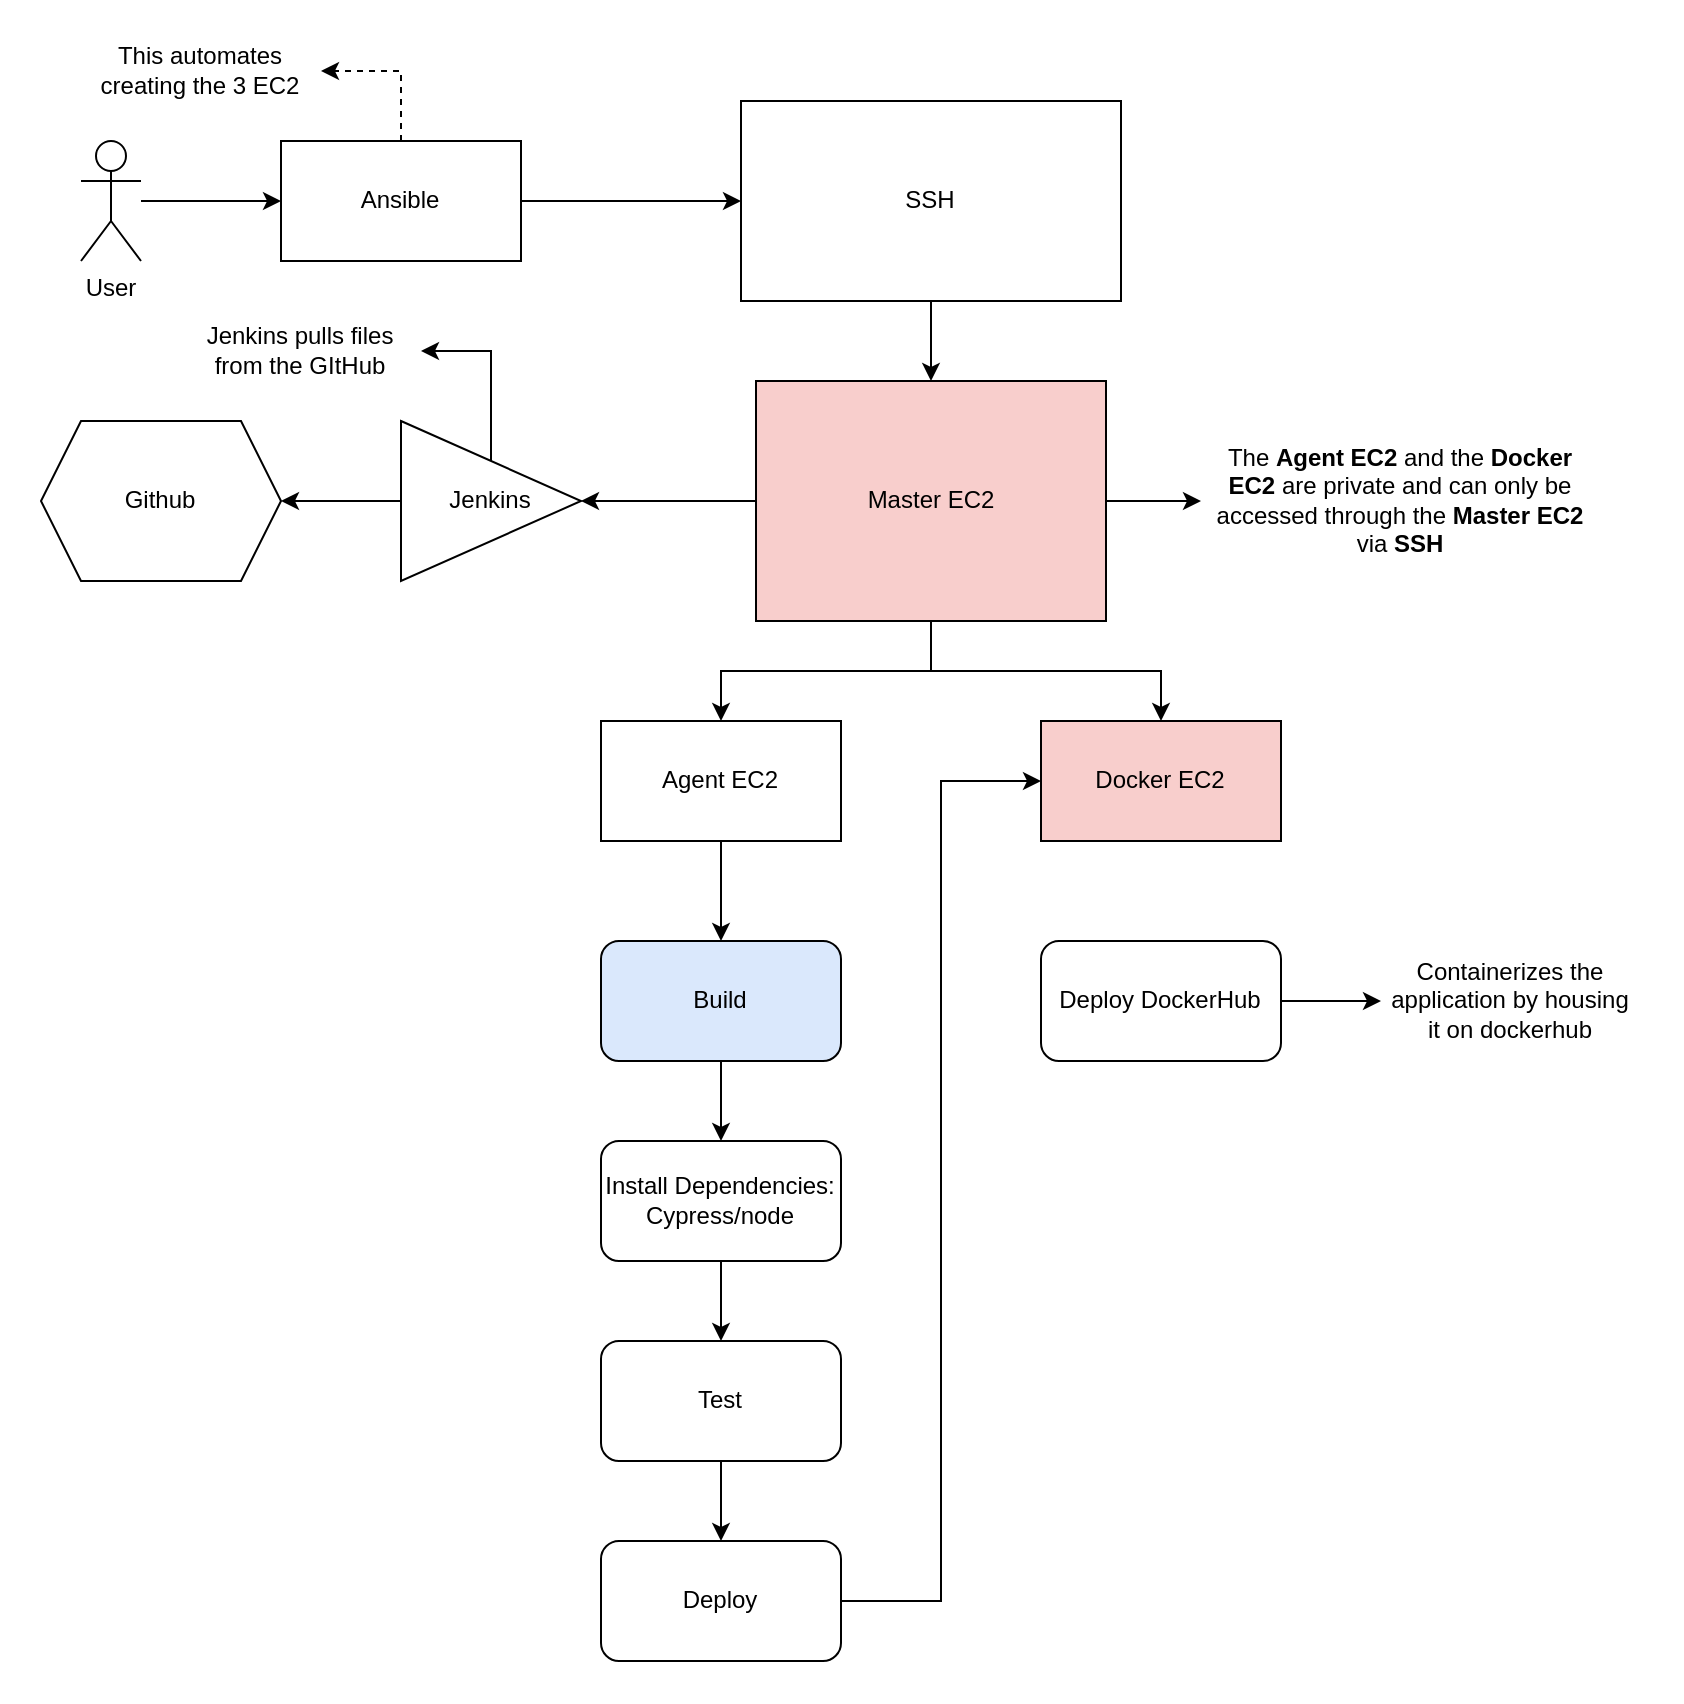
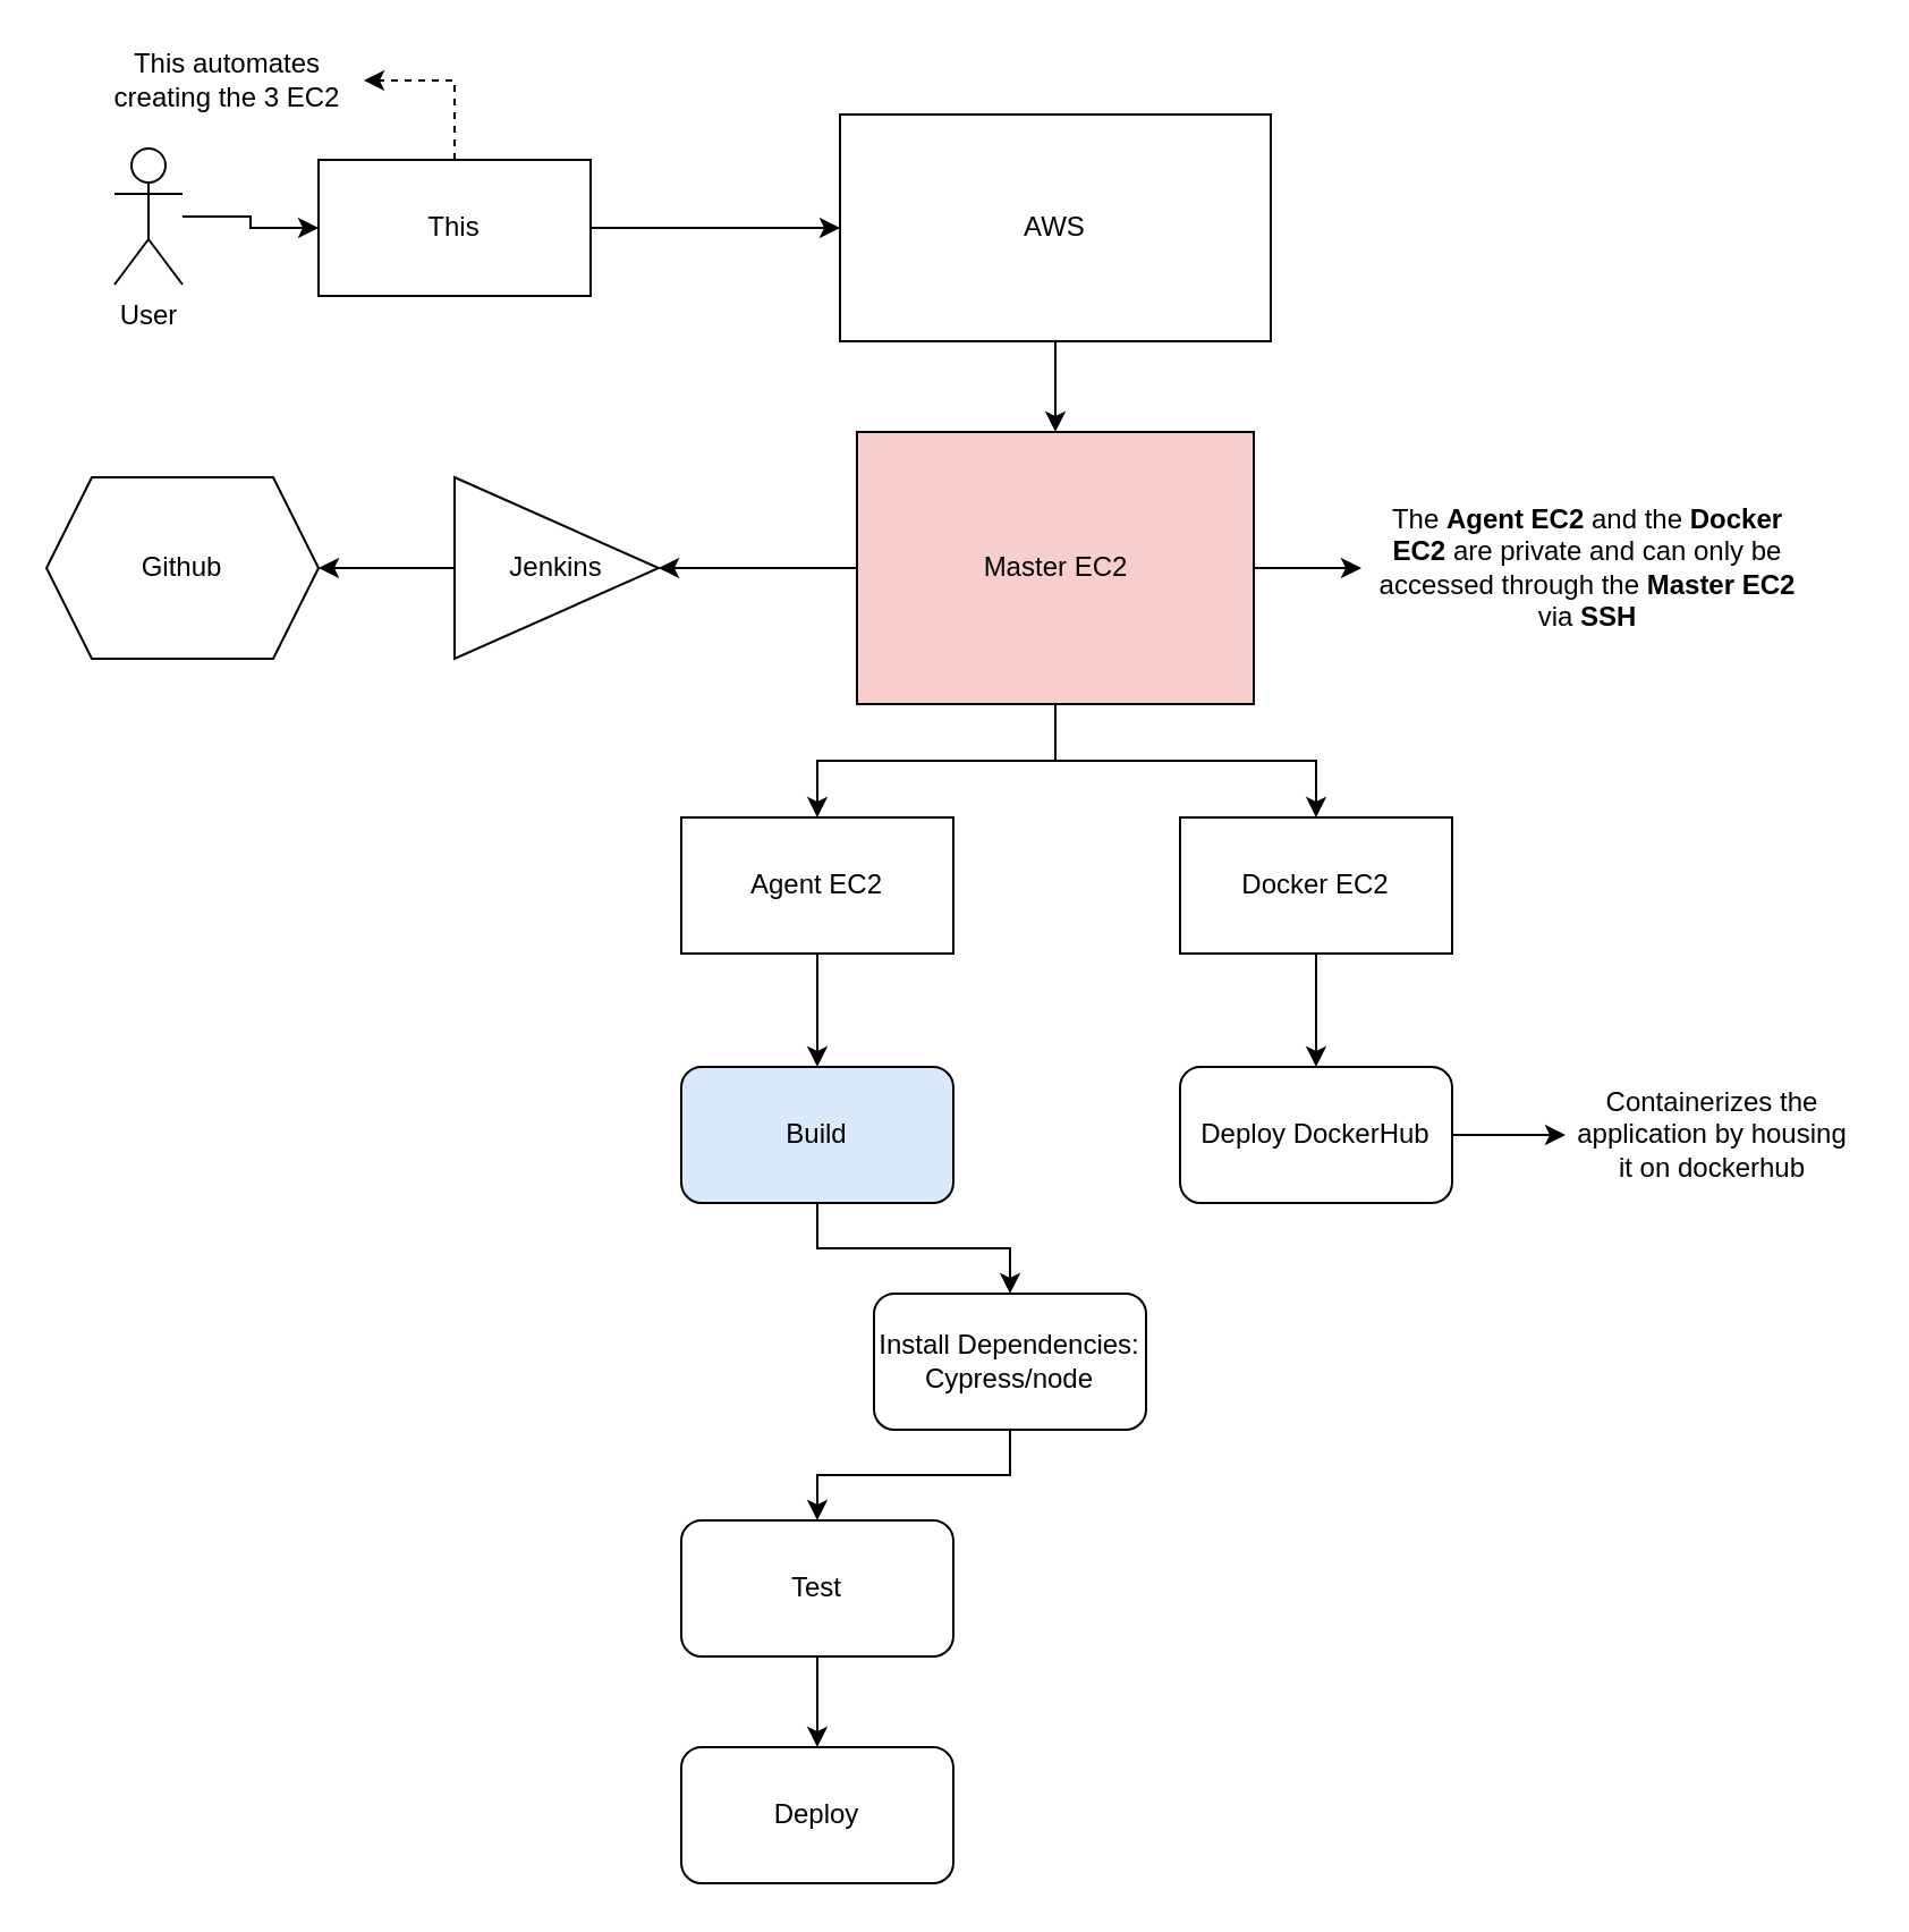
  <mxCell id="0" />
  <mxCell id="1" parent="0" />
  <mxCell id="2" style="edgeStyle=orthogonalEdgeStyle;rounded=0;orthogonalLoop=1;jettySize=auto;html=1;" edge="1" parent="1" source="3" target="13"><mxGeometry relative="1" as="geometry"><Array as="points"><mxPoint x="465" y="180" /><mxPoint x="465" y="180" /></Array></mxGeometry></mxCell>
- <mxCell id="3" value="SSH" style="rounded=0;whiteSpace=wrap;html=1;" vertex="1" parent="1"><mxGeometry x="370" y="50" width="190" height="100" as="geometry" /></mxCell>
+ <mxCell id="3" value="AWS" style="rounded=0;whiteSpace=wrap;html=1;" vertex="1" parent="1"><mxGeometry x="370" y="50" width="190" height="100" as="geometry" /></mxCell>
  <mxCell id="4" style="edgeStyle=orthogonalEdgeStyle;rounded=0;orthogonalLoop=1;jettySize=auto;html=1;" edge="1" parent="1" source="5" target="8"><mxGeometry relative="1" as="geometry" /></mxCell>
- <mxCell id="5" value="User" style="shape=umlActor;verticalLabelPosition=bottom;verticalAlign=top;html=1;outlineConnect=0;" vertex="1" parent="1"><mxGeometry x="40" y="70" width="30" height="60" as="geometry" /></mxCell>
+ <mxCell id="5" value="User" style="shape=umlActor;verticalLabelPosition=bottom;verticalAlign=top;html=1;outlineConnect=0;" vertex="1" parent="1"><mxGeometry x="50" y="65" width="30" height="60" as="geometry" /></mxCell>
  <mxCell id="6" style="edgeStyle=orthogonalEdgeStyle;rounded=0;orthogonalLoop=1;jettySize=auto;html=1;" edge="1" parent="1" source="8"><mxGeometry relative="1" as="geometry"><mxPoint x="370" y="100" as="targetPoint" /></mxGeometry></mxCell>
  <mxCell id="7" style="edgeStyle=orthogonalEdgeStyle;rounded=0;orthogonalLoop=1;jettySize=auto;html=1;entryX=1;entryY=0.5;entryDx=0;entryDy=0;dashed=1;" edge="1" parent="1" source="8" target="32"><mxGeometry relative="1" as="geometry" /></mxCell>
- <mxCell id="8" value="Ansible" style="rounded=0;whiteSpace=wrap;html=1;" vertex="1" parent="1"><mxGeometry x="140" y="70" width="120" height="60" as="geometry" /></mxCell>
+ <mxCell id="8" value="This" style="rounded=0;whiteSpace=wrap;html=1;" vertex="1" parent="1"><mxGeometry x="140" y="70" width="120" height="60" as="geometry" /></mxCell>
  <mxCell id="9" style="edgeStyle=orthogonalEdgeStyle;rounded=0;orthogonalLoop=1;jettySize=auto;html=1;entryX=0.5;entryY=0;entryDx=0;entryDy=0;" edge="1" parent="1" source="13" target="15"><mxGeometry relative="1" as="geometry" /></mxCell>
  <mxCell id="10" style="edgeStyle=orthogonalEdgeStyle;rounded=0;orthogonalLoop=1;jettySize=auto;html=1;entryX=0.5;entryY=0;entryDx=0;entryDy=0;" edge="1" parent="1" source="13" target="17"><mxGeometry relative="1" as="geometry" /></mxCell>
  <mxCell id="11" style="edgeStyle=orthogonalEdgeStyle;rounded=0;orthogonalLoop=1;jettySize=auto;html=1;entryX=1;entryY=0.5;entryDx=0;entryDy=0;" edge="1" parent="1" source="13" target="21"><mxGeometry relative="1" as="geometry" /></mxCell>
  <mxCell id="12" style="edgeStyle=orthogonalEdgeStyle;rounded=0;orthogonalLoop=1;jettySize=auto;html=1;" edge="1" parent="1" source="13" target="35"><mxGeometry relative="1" as="geometry" /></mxCell>
  <mxCell id="13" value="Master EC2" style="rounded=0;whiteSpace=wrap;html=1;fillColor=#f8cecc;" vertex="1" parent="1"><mxGeometry x="377.5" y="190" width="175" height="120" as="geometry" /></mxCell>
  <mxCell id="14" value="" style="edgeStyle=orthogonalEdgeStyle;rounded=0;orthogonalLoop=1;jettySize=auto;html=1;" edge="1" parent="1" source="15" target="23"><mxGeometry relative="1" as="geometry" /></mxCell>
  <mxCell id="15" value="Agent EC2" style="rounded=0;whiteSpace=wrap;html=1;" vertex="1" parent="1"><mxGeometry x="300" y="360" width="120" height="60" as="geometry" /></mxCell>
- <mxCell id="17" value="Docker EC2" style="rounded=0;whiteSpace=wrap;html=1;fillColor=#f8cecc;" vertex="1" parent="1"><mxGeometry x="520" y="360" width="120" height="60" as="geometry" /></mxCell>
+ <mxCell id="16" style="edgeStyle=orthogonalEdgeStyle;rounded=0;orthogonalLoop=1;jettySize=auto;html=1;" edge="1" parent="1" source="17" target="27"><mxGeometry relative="1" as="geometry" /></mxCell>
+ <mxCell id="17" value="Docker EC2" style="rounded=0;whiteSpace=wrap;html=1;" vertex="1" parent="1"><mxGeometry x="520" y="360" width="120" height="60" as="geometry" /></mxCell>
  <mxCell id="18" value="Github" style="shape=hexagon;perimeter=hexagonPerimeter2;whiteSpace=wrap;html=1;fixedSize=1;" vertex="1" parent="1"><mxGeometry x="20" y="210" width="120" height="80" as="geometry" /></mxCell>
  <mxCell id="19" style="edgeStyle=orthogonalEdgeStyle;rounded=0;orthogonalLoop=1;jettySize=auto;html=1;entryX=1;entryY=0.5;entryDx=0;entryDy=0;" edge="1" parent="1" source="21" target="18"><mxGeometry relative="1" as="geometry" /></mxCell>
- <mxCell id="20" style="edgeStyle=orthogonalEdgeStyle;rounded=0;orthogonalLoop=1;jettySize=auto;html=1;entryX=1;entryY=0.5;entryDx=0;entryDy=0;" edge="1" parent="1" source="21" target="33"><mxGeometry relative="1" as="geometry" /></mxCell>
  <mxCell id="21" value="Jenkins" style="triangle;whiteSpace=wrap;html=1;" vertex="1" parent="1"><mxGeometry x="200" y="210" width="90" height="80" as="geometry" /></mxCell>
  <mxCell id="22" value="" style="edgeStyle=orthogonalEdgeStyle;rounded=0;orthogonalLoop=1;jettySize=auto;html=1;" edge="1" parent="1" source="23" target="25"><mxGeometry relative="1" as="geometry" /></mxCell>
  <mxCell id="23" value="Build" style="rounded=1;whiteSpace=wrap;html=1;fillColor=#dae8fc;" vertex="1" parent="1"><mxGeometry x="300" y="470" width="120" height="60" as="geometry" /></mxCell>
  <mxCell id="24" value="" style="edgeStyle=orthogonalEdgeStyle;rounded=0;orthogonalLoop=1;jettySize=auto;html=1;" edge="1" parent="1" source="25" target="29"><mxGeometry relative="1" as="geometry" /></mxCell>
- <mxCell id="25" value="Install Dependencies:&lt;br&gt;Cypress/node" style="rounded=1;whiteSpace=wrap;html=1;" vertex="1" parent="1"><mxGeometry x="300" y="570" width="120" height="60" as="geometry" /></mxCell>
+ <mxCell id="25" value="Install Dependencies:&lt;br&gt;Cypress/node" style="rounded=1;whiteSpace=wrap;html=1;" vertex="1" parent="1"><mxGeometry x="385" y="570" width="120" height="60" as="geometry" /></mxCell>
  <mxCell id="26" style="edgeStyle=orthogonalEdgeStyle;rounded=0;orthogonalLoop=1;jettySize=auto;html=1;entryX=0;entryY=0.5;entryDx=0;entryDy=0;" edge="1" parent="1" source="27" target="34"><mxGeometry relative="1" as="geometry" /></mxCell>
  <mxCell id="27" value="Deploy DockerHub" style="rounded=1;whiteSpace=wrap;html=1;" vertex="1" parent="1"><mxGeometry x="520" y="470" width="120" height="60" as="geometry" /></mxCell>
  <mxCell id="28" value="" style="edgeStyle=orthogonalEdgeStyle;rounded=0;orthogonalLoop=1;jettySize=auto;html=1;" edge="1" parent="1" source="29" target="31"><mxGeometry relative="1" as="geometry" /></mxCell>
  <mxCell id="29" value="Test" style="rounded=1;whiteSpace=wrap;html=1;" vertex="1" parent="1"><mxGeometry x="300" y="670" width="120" height="60" as="geometry" /></mxCell>
- <mxCell id="30" style="edgeStyle=orthogonalEdgeStyle;rounded=0;orthogonalLoop=1;jettySize=auto;html=1;entryX=0;entryY=0.5;entryDx=0;entryDy=0;" edge="1" parent="1" source="31" target="17"><mxGeometry relative="1" as="geometry" /></mxCell>
  <mxCell id="31" value="Deploy" style="whiteSpace=wrap;html=1;rounded=1;" vertex="1" parent="1"><mxGeometry x="300" y="770" width="120" height="60" as="geometry" /></mxCell>
  <mxCell id="32" value="This automates creating the 3 EC2" style="text;html=1;strokeColor=none;fillColor=none;align=center;verticalAlign=middle;whiteSpace=wrap;rounded=0;" vertex="1" parent="1"><mxGeometry x="40" y="20" width="120" height="30" as="geometry" /></mxCell>
- <mxCell id="33" value="Jenkins pulls files from the GItHub" style="text;html=1;strokeColor=none;fillColor=none;align=center;verticalAlign=middle;whiteSpace=wrap;rounded=0;" vertex="1" parent="1"><mxGeometry x="90" y="160" width="120" height="30" as="geometry" /></mxCell>
  <mxCell id="34" value="Containerizes the application by housing it on dockerhub" style="text;html=1;strokeColor=none;fillColor=none;align=center;verticalAlign=middle;whiteSpace=wrap;rounded=0;" vertex="1" parent="1"><mxGeometry x="690" y="475" width="130" height="50" as="geometry" /></mxCell>
  <mxCell id="35" value="The &lt;b&gt;Agent EC2&lt;/b&gt; and the &lt;b&gt;Docker EC2&lt;/b&gt; are private and can only be accessed through the &lt;b&gt;Master EC2&lt;/b&gt; via &lt;b&gt;SSH&lt;/b&gt;" style="text;html=1;strokeColor=none;fillColor=none;align=center;verticalAlign=middle;whiteSpace=wrap;rounded=0;" vertex="1" parent="1"><mxGeometry x="600" y="225" width="200" height="50" as="geometry" /></mxCell>
